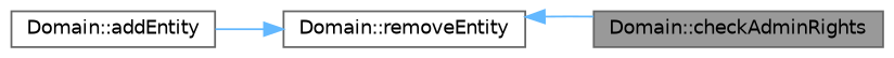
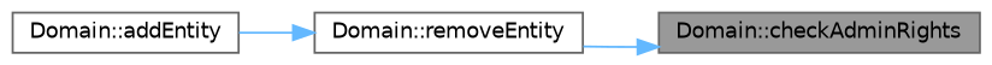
  digraph {
    rankdir=RL
    node [color=grey40 fillcolor=white fontname=Helvetica fontsize=10 shape=box style=filled]
    edge [color=steelblue1 dir=back fontname=Helvetica fontsize=10 labelfontname=Helvetica labelfontsize=10 style=solid]
    n1 [color=gray40 fillcolor=grey60 fontcolor=black height=0.2 label="Domain::checkAdminRights" width=0.4]
    n2 [height=0.2 label="Domain::removeEntity" width=0.4]
    n3 [height=0.2 label="Domain::addEntity" width=0.4]
-   n2 -> n1
+   n1 -> n2
    n2 -> n3
  }
